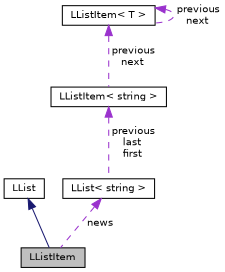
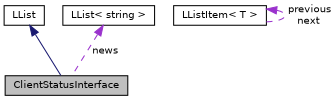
  digraph {
    node [color=black fillcolor=white fontname=Helvetica fontsize=10 shape=record style=filled]
    edge [color=darkorchid3 dir=back fontname=Helvetica fontsize=10 labelfontname=Helvetica labelfontsize=10 style=dashed]
-   n1 [fillcolor=grey75 fontcolor=black height=0.2 label=LListItem width=0.4]
+   n1 [fillcolor=grey75 fontcolor=black height=0.2 label=ClientStatusInterface width=0.4]
    n2 [height=0.2 label=LList width=0.4]
    n3 [height=0.2 label="LList\< string \>" width=0.4]
-   n4 [height=0.2 label="LListItem\< string \>" width=0.4]
    n5 [height=0.2 label="LListItem\< T \>" width=0.4]
    n2 -> n1 [color=midnightblue style=solid]
    n3 -> n1 [label=" news"]
-   n4 -> n3 [label=" previous\nlast\nfirst"]
-   n5 -> n4 [label=" previous\nnext"]
    n5 -> n5 [label=" previous\nnext"]
  }
